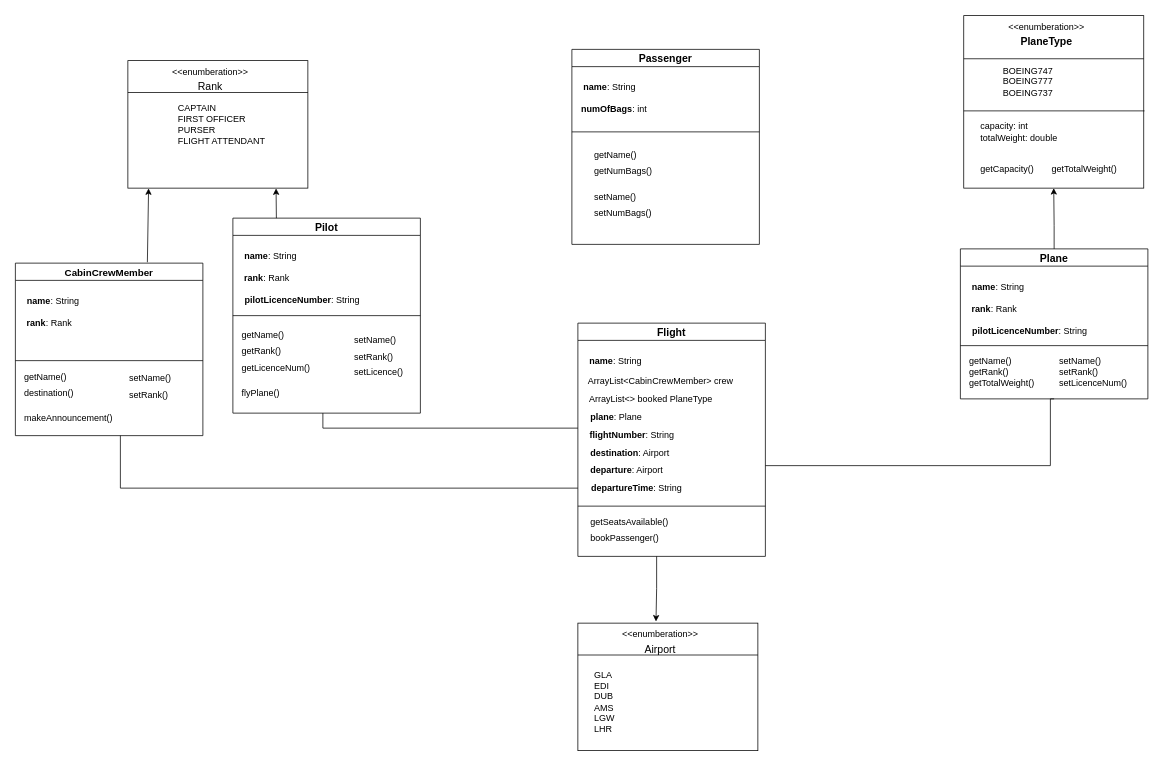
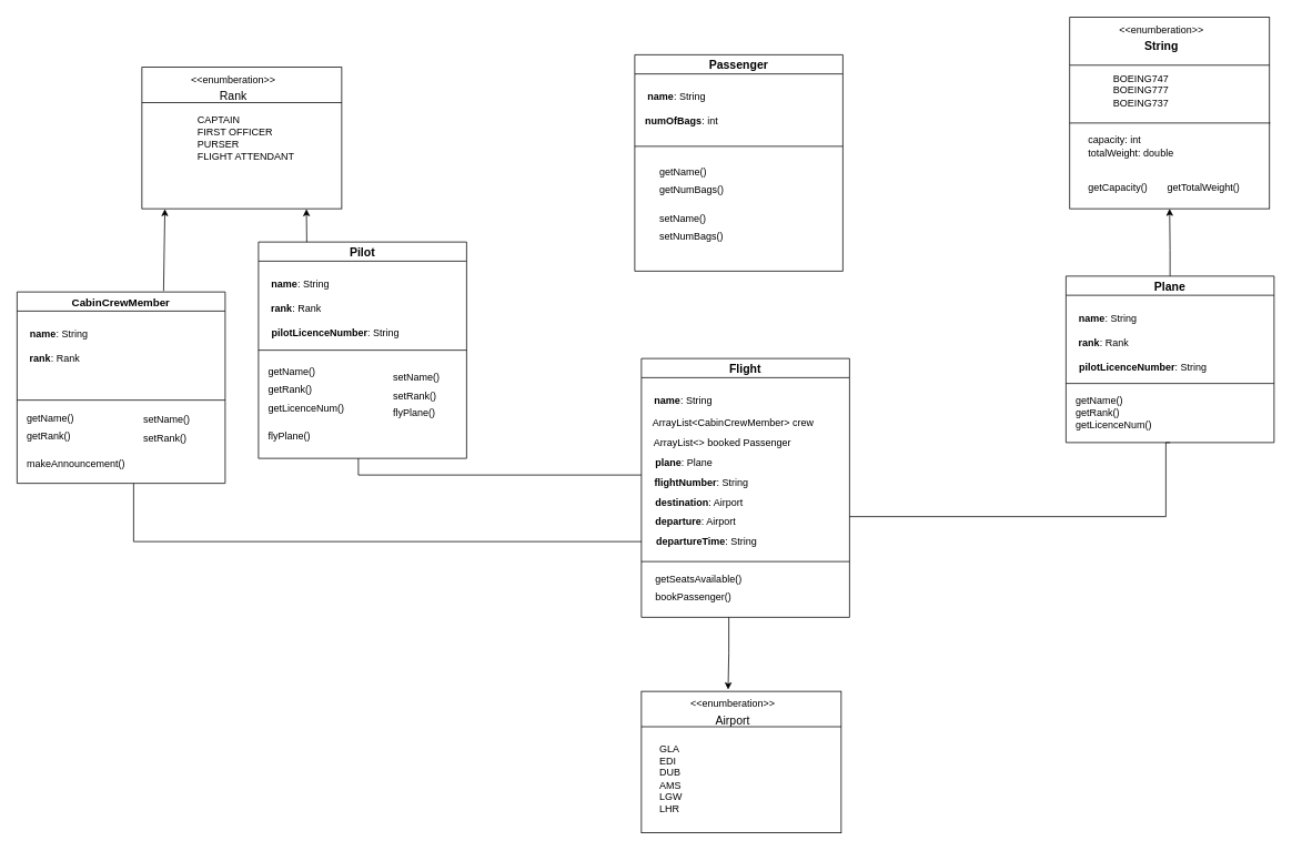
  <mxCell id="0" />
  <mxCell id="1" parent="0" />
  <mxCell id="2" value="Passenger" style="swimlane;fontSize=14;" vertex="1" parent="1"><mxGeometry x="762" y="65" width="250" height="260" as="geometry" /></mxCell>
  <mxCell id="3" value="&lt;b&gt;name&lt;/b&gt;: String" style="text;html=1;align=center;verticalAlign=middle;resizable=0;points=[];autosize=1;strokeColor=none;fillColor=none;" vertex="1" parent="2"><mxGeometry x="10" y="41" width="80" height="20" as="geometry" /></mxCell>
  <mxCell id="4" value="&lt;b&gt;numOfBags&lt;/b&gt;: int" style="text;html=1;align=center;verticalAlign=middle;resizable=0;points=[];autosize=1;strokeColor=none;fillColor=none;" vertex="1" parent="2"><mxGeometry x="6" y="70" width="100" height="20" as="geometry" /></mxCell>
  <mxCell id="5" value="&lt;p style=&quot;line-height: 1.8;&quot;&gt;getName()&lt;br&gt;getNumBags()&lt;/p&gt;&lt;p style=&quot;line-height: 1.8;&quot;&gt;setName()&lt;br&gt;setNumBags()&lt;/p&gt;" style="text;html=1;align=left;verticalAlign=middle;resizable=0;points=[];autosize=1;strokeColor=none;fillColor=none;" vertex="1" parent="2"><mxGeometry x="28" y="115" width="90" height="130" as="geometry" /></mxCell>
  <mxCell id="6" value="" style="endArrow=none;html=1;rounded=0;" edge="1" parent="2"><mxGeometry width="50" height="50" relative="1" as="geometry"><mxPoint y="110" as="sourcePoint" /><mxPoint x="250" y="110" as="targetPoint" /></mxGeometry></mxCell>
  <mxCell id="7" value="" style="rounded=0;whiteSpace=wrap;html=1;" vertex="1" parent="1"><mxGeometry x="170" y="80" width="240" height="170" as="geometry" /></mxCell>
  <mxCell id="8" value="" style="endArrow=none;html=1;rounded=0;exitX=0;exitY=0.25;exitDx=0;exitDy=0;entryX=1;entryY=0.25;entryDx=0;entryDy=0;" edge="1" parent="1" source="7" target="7"><mxGeometry width="50" height="50" relative="1" as="geometry"><mxPoint x="-140" y="480" as="sourcePoint" /><mxPoint x="120" y="210" as="targetPoint" /></mxGeometry></mxCell>
  <mxCell id="9" value="&amp;lt;&amp;lt;enumberation&amp;gt;&amp;gt;" style="text;html=1;strokeColor=none;fillColor=none;align=center;verticalAlign=middle;whiteSpace=wrap;rounded=0;" vertex="1" parent="1"><mxGeometry x="250" y="80" width="60" height="30" as="geometry" /></mxCell>
  <mxCell id="10" value="&lt;font style=&quot;font-size: 14px;&quot;&gt;Rank&lt;/font&gt;" style="text;html=1;strokeColor=none;fillColor=none;align=center;verticalAlign=middle;whiteSpace=wrap;rounded=0;" vertex="1" parent="1"><mxGeometry x="250" y="100" width="60" height="30" as="geometry" /></mxCell>
  <mxCell id="11" value="CAPTAIN&lt;br&gt;FIRST OFFICER&lt;br&gt;PURSER&lt;br&gt;FLIGHT ATTENDANT" style="text;html=1;strokeColor=none;fillColor=none;align=left;verticalAlign=middle;whiteSpace=wrap;rounded=0;" vertex="1" parent="1"><mxGeometry x="235" y="150" width="140" height="30" as="geometry" /></mxCell>
  <mxCell id="12" value="CabinCrewMember" style="swimlane;fontSize=13;" vertex="1" parent="1"><mxGeometry x="20" y="350" width="250" height="230" as="geometry" /></mxCell>
  <mxCell id="13" value="&lt;b&gt;name&lt;/b&gt;: String" style="text;html=1;align=center;verticalAlign=middle;resizable=0;points=[];autosize=1;strokeColor=none;fillColor=none;" vertex="1" parent="12"><mxGeometry x="10" y="41" width="80" height="20" as="geometry" /></mxCell>
  <mxCell id="14" value="&lt;b&gt;rank&lt;/b&gt;: Rank" style="text;html=1;align=center;verticalAlign=middle;resizable=0;points=[];autosize=1;strokeColor=none;fillColor=none;" vertex="1" parent="12"><mxGeometry x="5" y="70" width="80" height="20" as="geometry" /></mxCell>
- <mxCell id="15" value="&lt;p style=&quot;line-height: 1.8;&quot;&gt;getName()&lt;br&gt;destination()&lt;/p&gt;&lt;p style=&quot;line-height: 1.8;&quot;&gt;makeAnnouncement()&lt;/p&gt;" style="text;html=1;align=left;verticalAlign=middle;resizable=0;points=[];autosize=1;strokeColor=none;fillColor=none;" vertex="1" parent="12"><mxGeometry x="10" y="125" width="130" height="110" as="geometry" /></mxCell>
+ <mxCell id="15" value="&lt;p style=&quot;line-height: 1.8;&quot;&gt;getName()&lt;br&gt;getRank()&lt;/p&gt;&lt;p style=&quot;line-height: 1.8;&quot;&gt;makeAnnouncement()&lt;/p&gt;" style="text;html=1;align=left;verticalAlign=middle;resizable=0;points=[];autosize=1;strokeColor=none;fillColor=none;" vertex="1" parent="12"><mxGeometry x="10" y="125" width="130" height="110" as="geometry" /></mxCell>
  <mxCell id="16" value="" style="endArrow=none;html=1;rounded=0;" edge="1" parent="12"><mxGeometry width="50" height="50" relative="1" as="geometry"><mxPoint y="130" as="sourcePoint" /><mxPoint x="250" y="130" as="targetPoint" /></mxGeometry></mxCell>
  <mxCell id="17" value="&lt;p style=&quot;line-height: 1.8;&quot;&gt;setName()&lt;br&gt;setRank()&lt;/p&gt;" style="text;html=1;align=left;verticalAlign=middle;resizable=0;points=[];autosize=1;strokeColor=none;fillColor=none;" vertex="1" parent="12"><mxGeometry x="150" y="130" width="70" height="70" as="geometry" /></mxCell>
  <mxCell id="18" style="edgeStyle=orthogonalEdgeStyle;rounded=0;orthogonalLoop=1;jettySize=auto;html=1;fontSize=14;endArrow=none;endFill=0;" edge="1" parent="1" source="19"><mxGeometry relative="1" as="geometry"><mxPoint x="770" y="570" as="targetPoint" /><Array as="points"><mxPoint x="430" y="570" /></Array></mxGeometry></mxCell>
  <mxCell id="19" value="Pilot" style="swimlane;fontSize=14;" vertex="1" parent="1"><mxGeometry x="310" y="290" width="250" height="260" as="geometry" /></mxCell>
  <mxCell id="20" value="&lt;b&gt;name&lt;/b&gt;: String" style="text;html=1;align=center;verticalAlign=middle;resizable=0;points=[];autosize=1;strokeColor=none;fillColor=none;" vertex="1" parent="19"><mxGeometry x="10" y="41" width="80" height="20" as="geometry" /></mxCell>
  <mxCell id="21" value="&lt;b&gt;rank&lt;/b&gt;: Rank" style="text;html=1;align=center;verticalAlign=middle;resizable=0;points=[];autosize=1;strokeColor=none;fillColor=none;" vertex="1" parent="19"><mxGeometry x="5" y="70" width="80" height="20" as="geometry" /></mxCell>
  <mxCell id="22" value="&lt;b&gt;pilotLicenceNumber&lt;/b&gt;: String" style="text;html=1;align=left;verticalAlign=middle;resizable=0;points=[];autosize=1;strokeColor=none;fillColor=none;" vertex="1" parent="19"><mxGeometry x="14" y="100" width="170" height="20" as="geometry" /></mxCell>
  <mxCell id="23" value="" style="endArrow=none;html=1;rounded=0;" edge="1" parent="19"><mxGeometry width="50" height="50" relative="1" as="geometry"><mxPoint y="130" as="sourcePoint" /><mxPoint x="250" y="130" as="targetPoint" /></mxGeometry></mxCell>
  <mxCell id="24" value="&lt;p style=&quot;line-height: 1.8;&quot;&gt;getName()&lt;br&gt;getRank()&lt;br&gt;getLicenceNum()&lt;/p&gt;&lt;p style=&quot;line-height: 1.8;&quot;&gt;flyPlane()&lt;/p&gt;" style="text;html=1;align=left;verticalAlign=middle;resizable=0;points=[];autosize=1;strokeColor=none;fillColor=none;" vertex="1" parent="19"><mxGeometry x="10" y="130" width="110" height="130" as="geometry" /></mxCell>
- <mxCell id="25" value="&lt;p style=&quot;line-height: 1.8;&quot;&gt;setName()&lt;br&gt;setRank()&lt;br&gt;setLicence()&lt;/p&gt;" style="text;html=1;align=left;verticalAlign=middle;resizable=0;points=[];autosize=1;strokeColor=none;fillColor=none;" vertex="1" parent="19"><mxGeometry x="160" y="140" width="80" height="90" as="geometry" /></mxCell>
+ <mxCell id="25" value="&lt;p style=&quot;line-height: 1.8;&quot;&gt;setName()&lt;br&gt;setRank()&lt;br&gt;flyPlane()&lt;/p&gt;" style="text;html=1;align=left;verticalAlign=middle;resizable=0;points=[];autosize=1;strokeColor=none;fillColor=none;" vertex="1" parent="19"><mxGeometry x="160" y="140" width="80" height="90" as="geometry" /></mxCell>
  <mxCell id="26" value="" style="endArrow=classic;html=1;rounded=0;entryX=0.115;entryY=1.002;entryDx=0;entryDy=0;entryPerimeter=0;exitX=0.704;exitY=-0.005;exitDx=0;exitDy=0;exitPerimeter=0;" edge="1" parent="1" source="12" target="7"><mxGeometry width="50" height="50" relative="1" as="geometry"><mxPoint x="198" y="330" as="sourcePoint" /><mxPoint x="20" y="50" as="targetPoint" /></mxGeometry></mxCell>
  <mxCell id="27" value="" style="endArrow=classic;html=1;rounded=0;entryX=0.115;entryY=1.002;entryDx=0;entryDy=0;entryPerimeter=0;" edge="1" parent="1"><mxGeometry width="50" height="50" relative="1" as="geometry"><mxPoint x="368" y="290" as="sourcePoint" /><mxPoint x="367.6" y="250.4" as="targetPoint" /></mxGeometry></mxCell>
  <mxCell id="28" style="edgeStyle=orthogonalEdgeStyle;rounded=0;orthogonalLoop=1;jettySize=auto;html=1;entryX=0.5;entryY=1;entryDx=0;entryDy=0;" edge="1" parent="1" source="30" target="37"><mxGeometry relative="1" as="geometry"><mxPoint x="1405" y="260" as="targetPoint" /><Array as="points"><mxPoint x="1405" y="300" /><mxPoint x="1405" y="300" /></Array></mxGeometry></mxCell>
  <mxCell id="29" style="edgeStyle=orthogonalEdgeStyle;rounded=0;orthogonalLoop=1;jettySize=auto;html=1;exitX=0.5;exitY=1;exitDx=0;exitDy=0;fontSize=14;endArrow=none;endFill=0;" edge="1" parent="1" source="30"><mxGeometry relative="1" as="geometry"><mxPoint x="1020" y="620" as="targetPoint" /><Array as="points"><mxPoint x="1400" y="531" /><mxPoint x="1400" y="620" /></Array></mxGeometry></mxCell>
  <mxCell id="30" value="Plane" style="swimlane;fontSize=14;" vertex="1" parent="1"><mxGeometry x="1280" y="331" width="250" height="200" as="geometry" /></mxCell>
  <mxCell id="31" value="&lt;b&gt;name&lt;/b&gt;: String" style="text;html=1;align=center;verticalAlign=middle;resizable=0;points=[];autosize=1;strokeColor=none;fillColor=none;" vertex="1" parent="30"><mxGeometry x="10" y="41" width="80" height="20" as="geometry" /></mxCell>
  <mxCell id="32" value="&lt;b&gt;rank&lt;/b&gt;: Rank" style="text;html=1;align=center;verticalAlign=middle;resizable=0;points=[];autosize=1;strokeColor=none;fillColor=none;" vertex="1" parent="30"><mxGeometry x="5" y="70" width="80" height="20" as="geometry" /></mxCell>
  <mxCell id="33" value="&lt;b&gt;pilotLicenceNumber&lt;/b&gt;: String" style="text;html=1;align=left;verticalAlign=middle;resizable=0;points=[];autosize=1;strokeColor=none;fillColor=none;" vertex="1" parent="30"><mxGeometry x="14" y="100" width="170" height="20" as="geometry" /></mxCell>
  <mxCell id="34" value="" style="endArrow=none;html=1;rounded=0;" edge="1" parent="30"><mxGeometry width="50" height="50" relative="1" as="geometry"><mxPoint y="129" as="sourcePoint" /><mxPoint x="250" y="129" as="targetPoint" /></mxGeometry></mxCell>
- <mxCell id="35" value="getName()&lt;br&gt;getRank()&lt;br&gt;getTotalWeight()" style="text;html=1;align=left;verticalAlign=middle;resizable=0;points=[];autosize=1;strokeColor=none;fillColor=none;" vertex="1" parent="30"><mxGeometry x="10" y="139" width="110" height="50" as="geometry" /></mxCell>
- <mxCell id="36" value="setName()&lt;br&gt;setRank()&lt;br&gt;setLicenceNum()" style="text;html=1;align=left;verticalAlign=middle;resizable=0;points=[];autosize=1;strokeColor=none;fillColor=none;" vertex="1" parent="30"><mxGeometry x="130" y="139" width="110" height="50" as="geometry" /></mxCell>
+ <mxCell id="35" value="getName()&lt;br&gt;getRank()&lt;br&gt;getLicenceNum()" style="text;html=1;align=left;verticalAlign=middle;resizable=0;points=[];autosize=1;strokeColor=none;fillColor=none;" vertex="1" parent="30"><mxGeometry x="10" y="139" width="110" height="50" as="geometry" /></mxCell>
  <mxCell id="37" value="" style="rounded=0;whiteSpace=wrap;html=1;" vertex="1" parent="1"><mxGeometry x="1284.5" y="20" width="240" height="230" as="geometry" /></mxCell>
  <mxCell id="38" value="" style="endArrow=none;html=1;rounded=0;exitX=0;exitY=0.25;exitDx=0;exitDy=0;entryX=1;entryY=0.25;entryDx=0;entryDy=0;" edge="1" parent="1" source="37" target="37"><mxGeometry width="50" height="50" relative="1" as="geometry"><mxPoint x="974.5" y="420" as="sourcePoint" /><mxPoint x="1234.5" y="150" as="targetPoint" /></mxGeometry></mxCell>
  <mxCell id="39" value="&amp;lt;&amp;lt;enumberation&amp;gt;&amp;gt;" style="text;html=1;strokeColor=none;fillColor=none;align=center;verticalAlign=middle;whiteSpace=wrap;rounded=0;" vertex="1" parent="1"><mxGeometry x="1364.5" y="20" width="60" height="30" as="geometry" /></mxCell>
- <mxCell id="40" value="PlaneType" style="text;html=1;strokeColor=none;fillColor=none;align=center;verticalAlign=middle;whiteSpace=wrap;rounded=0;fontStyle=1;fontSize=14;" vertex="1" parent="1"><mxGeometry x="1364.5" y="40" width="60" height="30" as="geometry" /></mxCell>
+ <mxCell id="40" value="String" style="text;html=1;strokeColor=none;fillColor=none;align=center;verticalAlign=middle;whiteSpace=wrap;rounded=0;fontStyle=1;fontSize=14;" vertex="1" parent="1"><mxGeometry x="1364.5" y="40" width="60" height="30" as="geometry" /></mxCell>
  <mxCell id="41" value="BOEING747&lt;br&gt;BOEING777&lt;br&gt;BOEING737&lt;br&gt;" style="text;html=1;strokeColor=none;fillColor=none;align=left;verticalAlign=middle;whiteSpace=wrap;rounded=0;" vertex="1" parent="1"><mxGeometry x="1334.5" y="93" width="60" height="30" as="geometry" /></mxCell>
  <mxCell id="42" value="" style="endArrow=none;html=1;rounded=0;" edge="1" parent="1"><mxGeometry width="50" height="50" relative="1" as="geometry"><mxPoint x="1284.5" y="147" as="sourcePoint" /><mxPoint x="1525.5" y="147" as="targetPoint" /></mxGeometry></mxCell>
  <mxCell id="43" value="capacity: int&lt;br&gt;totalWeight: double" style="text;html=1;strokeColor=none;fillColor=none;align=left;verticalAlign=middle;whiteSpace=wrap;rounded=0;" vertex="1" parent="1"><mxGeometry x="1304.5" y="160" width="110" height="30" as="geometry" /></mxCell>
  <mxCell id="44" value="Flight" style="swimlane;fontSize=14;" vertex="1" parent="1"><mxGeometry x="770" y="430" width="250" height="311" as="geometry" /></mxCell>
  <mxCell id="45" value="&lt;b&gt;name&lt;/b&gt;: String" style="text;html=1;align=center;verticalAlign=middle;resizable=0;points=[];autosize=1;strokeColor=none;fillColor=none;" vertex="1" parent="44"><mxGeometry x="10" y="41" width="80" height="20" as="geometry" /></mxCell>
  <mxCell id="46" value="ArrayList&amp;lt;CabinCrewMember&amp;gt; crew" style="text;html=1;align=center;verticalAlign=middle;resizable=0;points=[];autosize=1;strokeColor=none;fillColor=none;" vertex="1" parent="44"><mxGeometry x="5" y="68" width="210" height="20" as="geometry" /></mxCell>
  <mxCell id="47" value="&lt;p style=&quot;line-height: 1.8;&quot;&gt;getSeatsAvailable()&lt;br&gt;bookPassenger()&lt;/p&gt;" style="text;html=1;align=left;verticalAlign=middle;resizable=0;points=[];autosize=1;strokeColor=none;fillColor=none;" vertex="1" parent="44"><mxGeometry x="15" y="241" width="120" height="70" as="geometry" /></mxCell>
  <mxCell id="48" value="" style="endArrow=none;html=1;rounded=0;" edge="1" parent="44"><mxGeometry width="50" height="50" relative="1" as="geometry"><mxPoint y="244" as="sourcePoint" /><mxPoint x="250" y="244" as="targetPoint" /></mxGeometry></mxCell>
  <mxCell id="49" value="&lt;b&gt;plane&lt;/b&gt;: Plane" style="text;html=1;align=left;verticalAlign=middle;resizable=0;points=[];autosize=1;strokeColor=none;fillColor=none;" vertex="1" parent="44"><mxGeometry x="15" y="116" width="80" height="20" as="geometry" /></mxCell>
  <mxCell id="50" value="&lt;b&gt;destination&lt;/b&gt;: Airport" style="text;html=1;align=left;verticalAlign=middle;resizable=0;points=[];autosize=1;strokeColor=none;fillColor=none;" vertex="1" parent="44"><mxGeometry x="15" y="164" width="120" height="20" as="geometry" /></mxCell>
- <mxCell id="51" value="ArrayList&amp;lt;&amp;gt; booked PlaneType" style="text;html=1;align=center;verticalAlign=middle;resizable=0;points=[];autosize=1;strokeColor=none;fillColor=none;" vertex="1" parent="1"><mxGeometry x="777" y="522" width="180" height="20" as="geometry" /></mxCell>
+ <mxCell id="51" value="ArrayList&amp;lt;&amp;gt; booked Passenger" style="text;html=1;align=center;verticalAlign=middle;resizable=0;points=[];autosize=1;strokeColor=none;fillColor=none;" vertex="1" parent="1"><mxGeometry x="777" y="522" width="180" height="20" as="geometry" /></mxCell>
  <mxCell id="52" value="&lt;b&gt;flightNumber&lt;/b&gt;: String" style="text;html=1;align=left;verticalAlign=middle;resizable=0;points=[];autosize=1;strokeColor=none;fillColor=none;" vertex="1" parent="1"><mxGeometry x="784" y="570" width="130" height="20" as="geometry" /></mxCell>
  <mxCell id="53" value="&lt;b&gt;departure&lt;/b&gt;: Airport" style="text;html=1;align=left;verticalAlign=middle;resizable=0;points=[];autosize=1;strokeColor=none;fillColor=none;" vertex="1" parent="1"><mxGeometry x="785" y="616" width="110" height="20" as="geometry" /></mxCell>
  <mxCell id="54" value="&lt;b&gt;departureTime&lt;/b&gt;: String" style="text;html=1;align=left;verticalAlign=middle;resizable=0;points=[];autosize=1;strokeColor=none;fillColor=none;" vertex="1" parent="1"><mxGeometry x="786" y="640" width="140" height="20" as="geometry" /></mxCell>
  <mxCell id="55" style="edgeStyle=orthogonalEdgeStyle;rounded=0;orthogonalLoop=1;jettySize=auto;html=1;exitX=0.5;exitY=1;exitDx=0;exitDy=0;" edge="1" parent="1" source="7" target="7"><mxGeometry relative="1" as="geometry" /></mxCell>
  <mxCell id="56" value="" style="endArrow=none;html=1;rounded=0;fontSize=14;" edge="1" parent="1"><mxGeometry width="50" height="50" relative="1" as="geometry"><mxPoint x="160" y="580" as="sourcePoint" /><mxPoint x="770" y="650" as="targetPoint" /><Array as="points"><mxPoint x="160" y="650" /></Array></mxGeometry></mxCell>
  <mxCell id="57" value="getCapacity()&lt;br&gt;" style="text;html=1;strokeColor=none;fillColor=none;align=left;verticalAlign=middle;whiteSpace=wrap;rounded=0;" vertex="1" parent="1"><mxGeometry x="1304.5" y="210" width="110" height="30" as="geometry" /></mxCell>
  <mxCell id="58" value="getTotalWeight()" style="text;html=1;strokeColor=none;fillColor=none;align=left;verticalAlign=middle;whiteSpace=wrap;rounded=0;" vertex="1" parent="1"><mxGeometry x="1400" y="210" width="110" height="30" as="geometry" /></mxCell>
  <mxCell id="59" value="" style="rounded=0;whiteSpace=wrap;html=1;" vertex="1" parent="1"><mxGeometry x="770" y="830" width="240" height="170" as="geometry" /></mxCell>
  <mxCell id="60" value="" style="endArrow=none;html=1;rounded=0;exitX=0;exitY=0.25;exitDx=0;exitDy=0;entryX=1;entryY=0.25;entryDx=0;entryDy=0;" edge="1" parent="1" source="59" target="59"><mxGeometry width="50" height="50" relative="1" as="geometry"><mxPoint x="770" y="1150" as="sourcePoint" /><mxPoint x="1030" y="880" as="targetPoint" /></mxGeometry></mxCell>
  <mxCell id="61" value="&amp;lt;&amp;lt;enumberation&amp;gt;&amp;gt;" style="text;html=1;strokeColor=none;fillColor=none;align=center;verticalAlign=middle;whiteSpace=wrap;rounded=0;" vertex="1" parent="1"><mxGeometry x="850" y="830" width="60" height="30" as="geometry" /></mxCell>
  <mxCell id="62" value="&lt;font style=&quot;font-size: 14px;&quot;&gt;Airport&lt;/font&gt;" style="text;html=1;strokeColor=none;fillColor=none;align=center;verticalAlign=middle;whiteSpace=wrap;rounded=0;" vertex="1" parent="1"><mxGeometry x="850" y="850" width="60" height="30" as="geometry" /></mxCell>
  <mxCell id="63" value="GLA&lt;br&gt;EDI&lt;br&gt;DUB&lt;br&gt;AMS&lt;br&gt;LGW&lt;br&gt;LHR" style="text;html=1;strokeColor=none;fillColor=none;align=left;verticalAlign=middle;whiteSpace=wrap;rounded=0;" vertex="1" parent="1"><mxGeometry x="790" y="920" width="60" height="30" as="geometry" /></mxCell>
  <mxCell id="64" style="edgeStyle=orthogonalEdgeStyle;rounded=0;orthogonalLoop=1;jettySize=auto;html=1;entryX=0.309;entryY=-0.013;entryDx=0;entryDy=0;entryPerimeter=0;fontSize=14;endArrow=classic;endFill=1;" edge="1" parent="1"><mxGeometry relative="1" as="geometry"><mxPoint x="875" y="741" as="sourcePoint" /><mxPoint x="874.16" y="827.79" as="targetPoint" /><Array as="points"><mxPoint x="874" y="784" /></Array></mxGeometry></mxCell>
